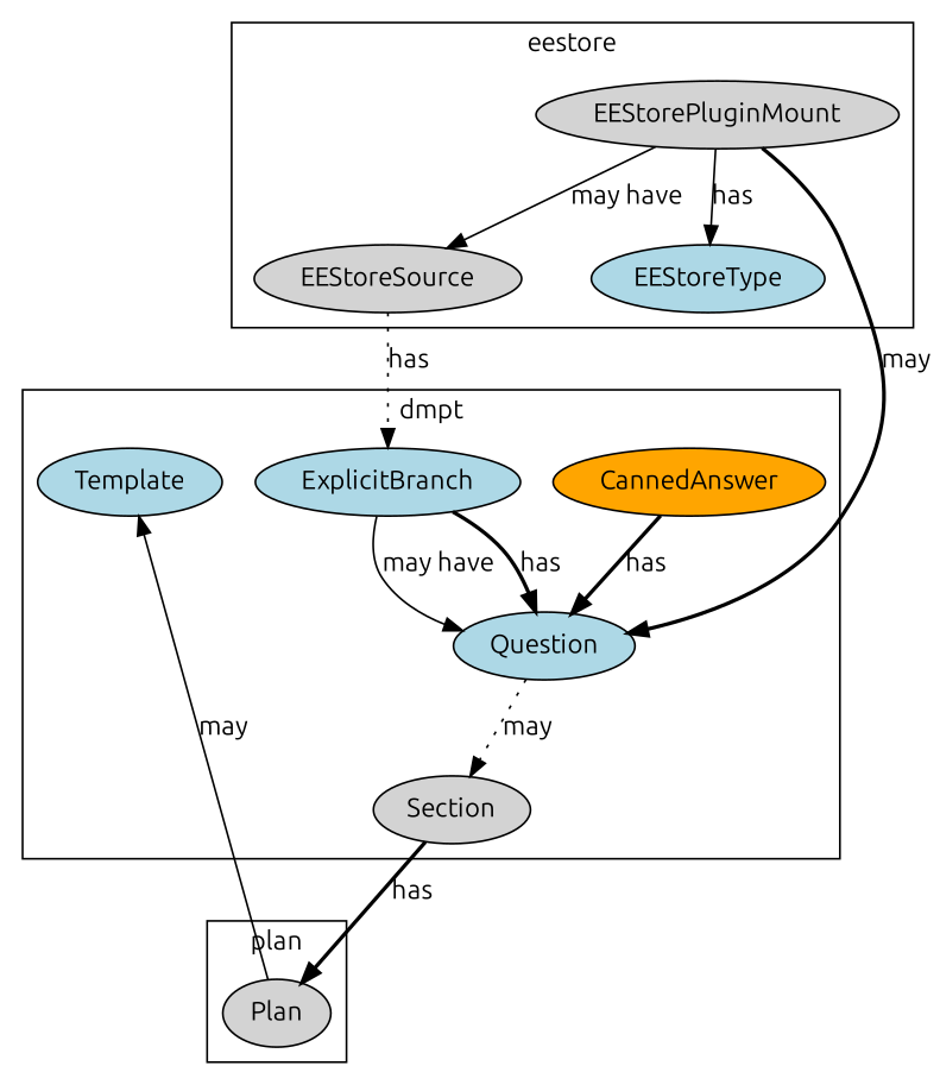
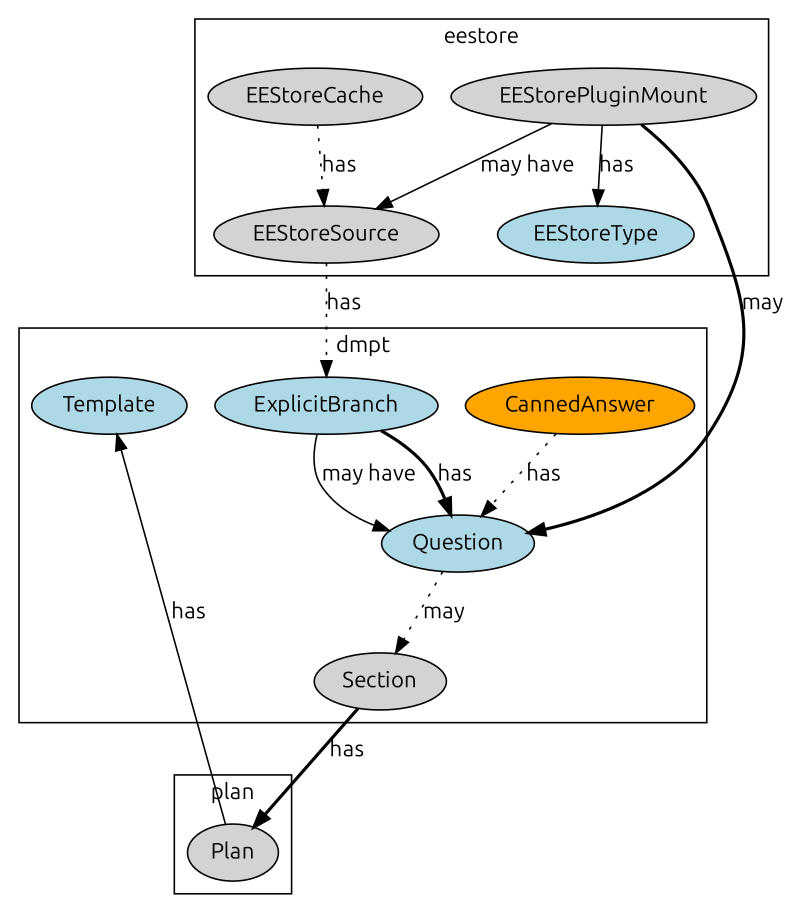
  digraph {
    fontname=Ubuntu
    node [fillcolor=lightgrey fontname=Ubuntu style=filled]
    edge [fontname=Ubuntu style=solid]
    EEStorePluginMount
    EEStoreType [fillcolor=lightblue]
    EEStoreSource
+   EEStoreCache
    Question [fillcolor=lightblue]
    Section
    Template [fillcolor=lightblue]
    CannedAnswer [fillcolor=orange]
    ExplicitBranch [fillcolor=lightblue]
    Plan
    subgraph cluster_1 {
      label=eestore
      EEStorePluginMount
      EEStoreType
      EEStoreSource
+     EEStoreCache
    }
    subgraph cluster_2 {
      label=dmpt
      Question
      Section
      Template
      CannedAnswer
      ExplicitBranch
    }
    subgraph cluster_3 {
      label=plan
      Plan
    }
    EEStorePluginMount -> EEStoreType [label=has]
    EEStorePluginMount -> EEStoreSource [label="may have"]
    EEStorePluginMount -> Question [label=may style=bold]
    EEStoreSource -> ExplicitBranch [label=has style=dotted]
+   EEStoreCache -> EEStoreSource [label=has style=dotted]
    Question -> Section [label=may style=dotted]
    Section -> Plan [label=has style=bold]
-   CannedAnswer -> Question [label=has style=bold]
+   CannedAnswer -> Question [label=has style=dotted]
    ExplicitBranch -> Question [label=has style=bold]
    ExplicitBranch -> Question [label="may have"]
-   Plan -> Template [label=may]
+   Plan -> Template [label=has]
  }
